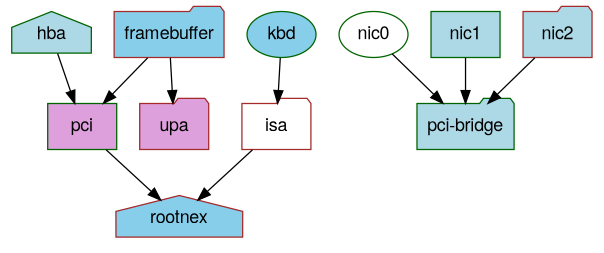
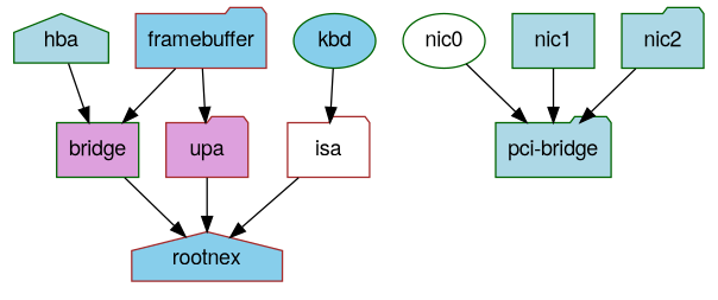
  digraph {
    fontname="Helvetica,Arial,sans-serif"
    rankdir=TB
    node [color=darkgreen fillcolor=lightblue fontname="Helvetica,Arial,sans-serif" shape=folder style=filled]
    edge [fontname="Helvetica,Arial,sans-serif"]
    isa [color=brown fillcolor=white]
    rootnex [color=brown fillcolor=skyblue shape=house]
-   pci [fillcolor=plum shape=box]
+   pci [fillcolor=plum shape=box label=bridge]
    upa [color=brown fillcolor=plum]
    kbd [fillcolor=skyblue shape=ellipse]
    hba [shape=house]
    nic0 [fillcolor=white shape=ellipse]
    "pci-bridge"
    nic1 [shape=box]
-   nic2 [color=brown]
+   nic2
    framebuffer [color=brown fillcolor=skyblue]
    isa -> rootnex
    pci -> rootnex
+   upa -> rootnex
    kbd -> isa
    hba -> pci
    nic0 -> "pci-bridge"
    nic1 -> "pci-bridge"
    nic2 -> "pci-bridge"
    framebuffer -> pci
    framebuffer -> upa
  }
